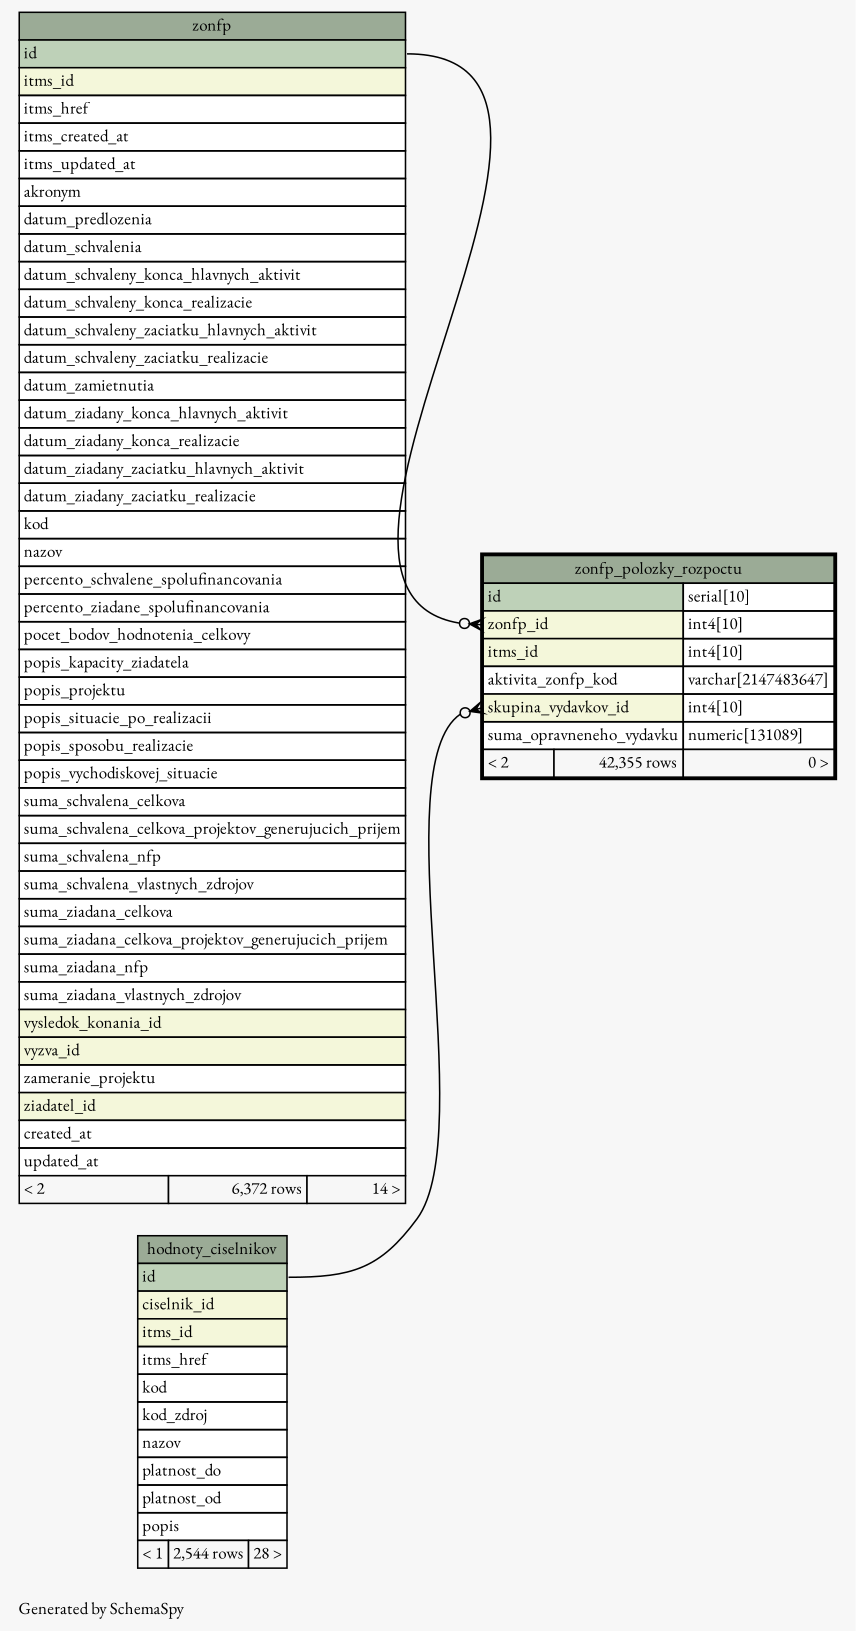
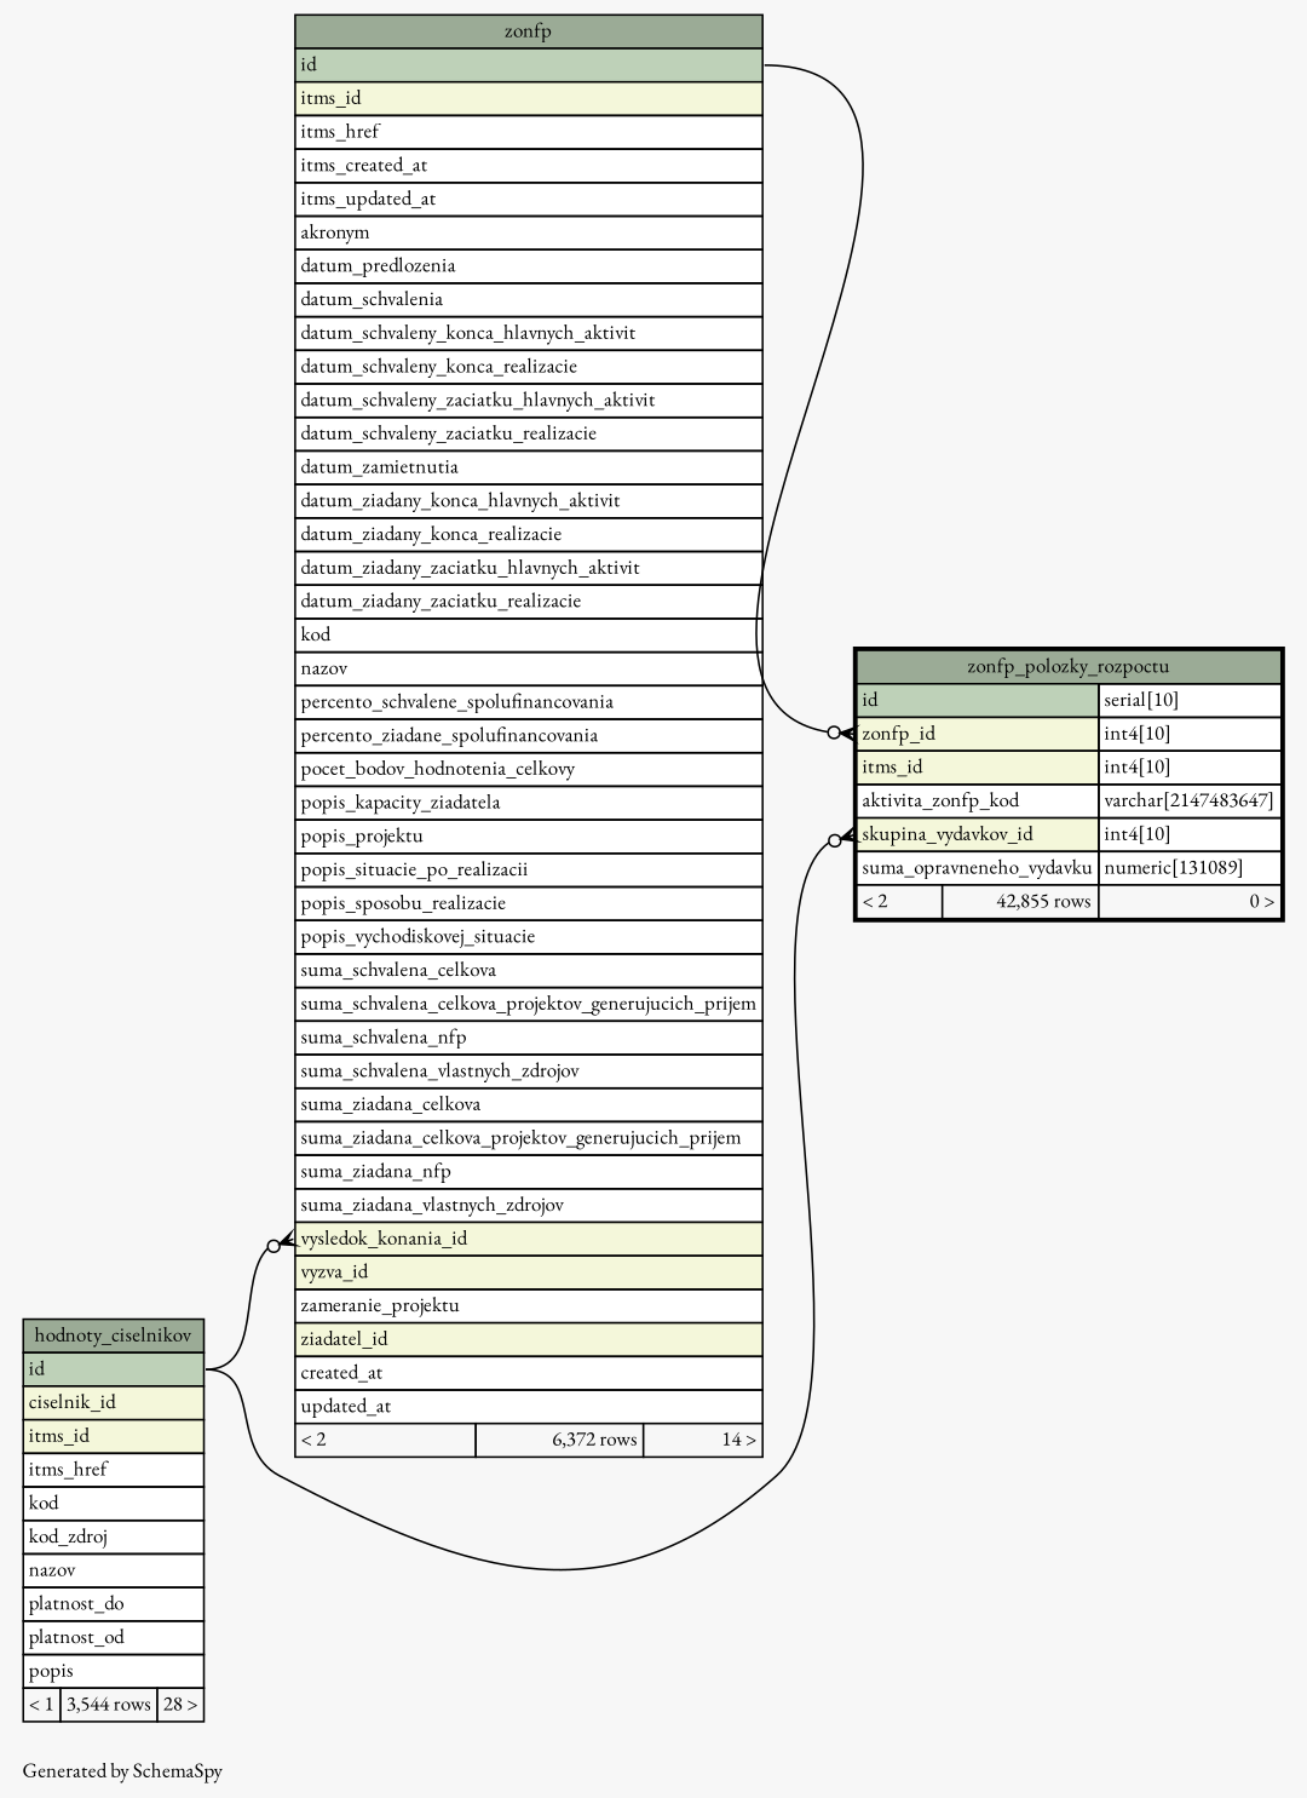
  digraph {
    bgcolor="#f7f7f7"
    fontname="EB Garamond"
    fontsize=11
    label="\nGenerated by SchemaSpy"
    labeljust=l
    nodesep=0.18
    rankdir=RL
    ranksep=0.46
    node [fontname="EB Garamond" fontsize=11 shape=plaintext]
    edge [arrowhead=none arrowsize=0.8 arrowtail=crowodot dir=back fontname="EB Garamond" headport="id:e"]
    n1 [label=<     <TABLE BORDER="0" CELLBORDER="1" CELLSPACING="0" BGCOLOR="#ffffff">       <TR><TD COLSPAN="3" BGCOLOR="#9bab96" ALIGN="CENTER">zonfp</TD></TR>       <TR><TD PORT="id" COLSPAN="3" BGCOLOR="#bed1b8" ALIGN="LEFT">id</TD></TR>       <TR><TD PORT="itms_id" COLSPAN="3" BGCOLOR="#f4f7da" ALIGN="LEFT">itms_id</TD></TR>       <TR><TD PORT="itms_href" COLSPAN="3" ALIGN="LEFT">itms_href</TD></TR>       <TR><TD PORT="itms_created_at" COLSPAN="3" ALIGN="LEFT">itms_created_at</TD></TR>       <TR><TD PORT="itms_updated_at" COLSPAN="3" ALIGN="LEFT">itms_updated_at</TD></TR>       <TR><TD PORT="akronym" COLSPAN="3" ALIGN="LEFT">akronym</TD></TR>       <TR><TD PORT="datum_predlozenia" COLSPAN="3" ALIGN="LEFT">datum_predlozenia</TD></TR>       <TR><TD PORT="datum_schvalenia" COLSPAN="3" ALIGN="LEFT">datum_schvalenia</TD></TR>       <TR><TD PORT="datum_schvaleny_konca_hlavnych_aktivit" COLSPAN="3" ALIGN="LEFT">datum_schvaleny_konca_hlavnych_aktivit</TD></TR>       <TR><TD PORT="datum_schvaleny_konca_realizacie" COLSPAN="3" ALIGN="LEFT">datum_schvaleny_konca_realizacie</TD></TR>       <TR><TD PORT="datum_schvaleny_zaciatku_hlavnych_aktivit" COLSPAN="3" ALIGN="LEFT">datum_schvaleny_zaciatku_hlavnych_aktivit</TD></TR>       <TR><TD PORT="datum_schvaleny_zaciatku_realizacie" COLSPAN="3" ALIGN="LEFT">datum_schvaleny_zaciatku_realizacie</TD></TR>       <TR><TD PORT="datum_zamietnutia" COLSPAN="3" ALIGN="LEFT">datum_zamietnutia</TD></TR>       <TR><TD PORT="datum_ziadany_konca_hlavnych_aktivit" COLSPAN="3" ALIGN="LEFT">datum_ziadany_konca_hlavnych_aktivit</TD></TR>       <TR><TD PORT="datum_ziadany_konca_realizacie" COLSPAN="3" ALIGN="LEFT">datum_ziadany_konca_realizacie</TD></TR>       <TR><TD PORT="datum_ziadany_zaciatku_hlavnych_aktivit" COLSPAN="3" ALIGN="LEFT">datum_ziadany_zaciatku_hlavnych_aktivit</TD></TR>       <TR><TD PORT="datum_ziadany_zaciatku_realizacie" COLSPAN="3" ALIGN="LEFT">datum_ziadany_zaciatku_realizacie</TD></TR>       <TR><TD PORT="kod" COLSPAN="3" ALIGN="LEFT">kod</TD></TR>       <TR><TD PORT="nazov" COLSPAN="3" ALIGN="LEFT">nazov</TD></TR>       <TR><TD PORT="percento_schvalene_spolufinancovania" COLSPAN="3" ALIGN="LEFT">percento_schvalene_spolufinancovania</TD></TR>       <TR><TD PORT="percento_ziadane_spolufinancovania" COLSPAN="3" ALIGN="LEFT">percento_ziadane_spolufinancovania</TD></TR>       <TR><TD PORT="pocet_bodov_hodnotenia_celkovy" COLSPAN="3" ALIGN="LEFT">pocet_bodov_hodnotenia_celkovy</TD></TR>       <TR><TD PORT="popis_kapacity_ziadatela" COLSPAN="3" ALIGN="LEFT">popis_kapacity_ziadatela</TD></TR>       <TR><TD PORT="popis_projektu" COLSPAN="3" ALIGN="LEFT">popis_projektu</TD></TR>       <TR><TD PORT="popis_situacie_po_realizacii" COLSPAN="3" ALIGN="LEFT">popis_situacie_po_realizacii</TD></TR>       <TR><TD PORT="popis_sposobu_realizacie" COLSPAN="3" ALIGN="LEFT">popis_sposobu_realizacie</TD></TR>       <TR><TD PORT="popis_vychodiskovej_situacie" COLSPAN="3" ALIGN="LEFT">popis_vychodiskovej_situacie</TD></TR>       <TR><TD PORT="suma_schvalena_celkova" COLSPAN="3" ALIGN="LEFT">suma_schvalena_celkova</TD></TR>       <TR><TD PORT="suma_schvalena_celkova_projektov_generujucich_prijem" COLSPAN="3" ALIGN="LEFT">suma_schvalena_celkova_projektov_generujucich_prijem</TD></TR>       <TR><TD PORT="suma_schvalena_nfp" COLSPAN="3" ALIGN="LEFT">suma_schvalena_nfp</TD></TR>       <TR><TD PORT="suma_schvalena_vlastnych_zdrojov" COLSPAN="3" ALIGN="LEFT">suma_schvalena_vlastnych_zdrojov</TD></TR>       <TR><TD PORT="suma_ziadana_celkova" COLSPAN="3" ALIGN="LEFT">suma_ziadana_celkova</TD></TR>       <TR><TD PORT="suma_ziadana_celkova_projektov_generujucich_prijem" COLSPAN="3" ALIGN="LEFT">suma_ziadana_celkova_projektov_generujucich_prijem</TD></TR>       <TR><TD PORT="suma_ziadana_nfp" COLSPAN="3" ALIGN="LEFT">suma_ziadana_nfp</TD></TR>       <TR><TD PORT="suma_ziadana_vlastnych_zdrojov" COLSPAN="3" ALIGN="LEFT">suma_ziadana_vlastnych_zdrojov</TD></TR>       <TR><TD PORT="vysledok_konania_id" COLSPAN="3" BGCOLOR="#f4f7da" ALIGN="LEFT">vysledok_konania_id</TD></TR>       <TR><TD PORT="vyzva_id" COLSPAN="3" BGCOLOR="#f4f7da" ALIGN="LEFT">vyzva_id</TD></TR>       <TR><TD PORT="zameranie_projektu" COLSPAN="3" ALIGN="LEFT">zameranie_projektu</TD></TR>       <TR><TD PORT="ziadatel_id" COLSPAN="3" BGCOLOR="#f4f7da" ALIGN="LEFT">ziadatel_id</TD></TR>       <TR><TD PORT="created_at" COLSPAN="3" ALIGN="LEFT">created_at</TD></TR>       <TR><TD PORT="updated_at" COLSPAN="3" ALIGN="LEFT">updated_at</TD></TR>       <TR><TD ALIGN="LEFT" BGCOLOR="#f7f7f7">&lt; 2</TD><TD ALIGN="RIGHT" BGCOLOR="#f7f7f7">6,372 rows</TD><TD ALIGN="RIGHT" BGCOLOR="#f7f7f7">14 &gt;</TD></TR>     </TABLE>>]
-   n2 [label=<     <TABLE BORDER="0" CELLBORDER="1" CELLSPACING="0" BGCOLOR="#ffffff">       <TR><TD COLSPAN="3" BGCOLOR="#9bab96" ALIGN="CENTER">hodnoty_ciselnikov</TD></TR>       <TR><TD PORT="id" COLSPAN="3" BGCOLOR="#bed1b8" ALIGN="LEFT">id</TD></TR>       <TR><TD PORT="ciselnik_id" COLSPAN="3" BGCOLOR="#f4f7da" ALIGN="LEFT">ciselnik_id</TD></TR>       <TR><TD PORT="itms_id" COLSPAN="3" BGCOLOR="#f4f7da" ALIGN="LEFT">itms_id</TD></TR>       <TR><TD PORT="itms_href" COLSPAN="3" ALIGN="LEFT">itms_href</TD></TR>       <TR><TD PORT="kod" COLSPAN="3" ALIGN="LEFT">kod</TD></TR>       <TR><TD PORT="kod_zdroj" COLSPAN="3" ALIGN="LEFT">kod_zdroj</TD></TR>       <TR><TD PORT="nazov" COLSPAN="3" ALIGN="LEFT">nazov</TD></TR>       <TR><TD PORT="platnost_do" COLSPAN="3" ALIGN="LEFT">platnost_do</TD></TR>       <TR><TD PORT="platnost_od" COLSPAN="3" ALIGN="LEFT">platnost_od</TD></TR>       <TR><TD PORT="popis" COLSPAN="3" ALIGN="LEFT">popis</TD></TR>       <TR><TD ALIGN="LEFT" BGCOLOR="#f7f7f7">&lt; 1</TD><TD ALIGN="RIGHT" BGCOLOR="#f7f7f7">2,544 rows</TD><TD ALIGN="RIGHT" BGCOLOR="#f7f7f7">28 &gt;</TD></TR>     </TABLE>>]
-   n3 [label=<     <TABLE BORDER="2" CELLBORDER="1" CELLSPACING="0" BGCOLOR="#ffffff">       <TR><TD COLSPAN="3" BGCOLOR="#9bab96" ALIGN="CENTER">zonfp_polozky_rozpoctu</TD></TR>       <TR><TD PORT="id" COLSPAN="2" BGCOLOR="#bed1b8" ALIGN="LEFT">id</TD><TD PORT="id.type" ALIGN="LEFT">serial[10]</TD></TR>       <TR><TD PORT="zonfp_id" COLSPAN="2" BGCOLOR="#f4f7da" ALIGN="LEFT">zonfp_id</TD><TD PORT="zonfp_id.type" ALIGN="LEFT">int4[10]</TD></TR>       <TR><TD PORT="itms_id" COLSPAN="2" BGCOLOR="#f4f7da" ALIGN="LEFT">itms_id</TD><TD PORT="itms_id.type" ALIGN="LEFT">int4[10]</TD></TR>       <TR><TD PORT="aktivita_zonfp_kod" COLSPAN="2" ALIGN="LEFT">aktivita_zonfp_kod</TD><TD PORT="aktivita_zonfp_kod.type" ALIGN="LEFT">varchar[2147483647]</TD></TR>       <TR><TD PORT="skupina_vydavkov_id" COLSPAN="2" BGCOLOR="#f4f7da" ALIGN="LEFT">skupina_vydavkov_id</TD><TD PORT="skupina_vydavkov_id.type" ALIGN="LEFT">int4[10]</TD></TR>       <TR><TD PORT="suma_opravneneho_vydavku" COLSPAN="2" ALIGN="LEFT">suma_opravneneho_vydavku</TD><TD PORT="suma_opravneneho_vydavku.type" ALIGN="LEFT">numeric[131089]</TD></TR>       <TR><TD ALIGN="LEFT" BGCOLOR="#f7f7f7">&lt; 2</TD><TD ALIGN="RIGHT" BGCOLOR="#f7f7f7">42,355 rows</TD><TD ALIGN="RIGHT" BGCOLOR="#f7f7f7">0 &gt;</TD></TR>     </TABLE>>]
+   n2 [label=<     <TABLE BORDER="0" CELLBORDER="1" CELLSPACING="0" BGCOLOR="#ffffff">       <TR><TD COLSPAN="3" BGCOLOR="#9bab96" ALIGN="CENTER">hodnoty_ciselnikov</TD></TR>       <TR><TD PORT="id" COLSPAN="3" BGCOLOR="#bed1b8" ALIGN="LEFT">id</TD></TR>       <TR><TD PORT="ciselnik_id" COLSPAN="3" BGCOLOR="#f4f7da" ALIGN="LEFT">ciselnik_id</TD></TR>       <TR><TD PORT="itms_id" COLSPAN="3" BGCOLOR="#f4f7da" ALIGN="LEFT">itms_id</TD></TR>       <TR><TD PORT="itms_href" COLSPAN="3" ALIGN="LEFT">itms_href</TD></TR>       <TR><TD PORT="kod" COLSPAN="3" ALIGN="LEFT">kod</TD></TR>       <TR><TD PORT="kod_zdroj" COLSPAN="3" ALIGN="LEFT">kod_zdroj</TD></TR>       <TR><TD PORT="nazov" COLSPAN="3" ALIGN="LEFT">nazov</TD></TR>       <TR><TD PORT="platnost_do" COLSPAN="3" ALIGN="LEFT">platnost_do</TD></TR>       <TR><TD PORT="platnost_od" COLSPAN="3" ALIGN="LEFT">platnost_od</TD></TR>       <TR><TD PORT="popis" COLSPAN="3" ALIGN="LEFT">popis</TD></TR>       <TR><TD ALIGN="LEFT" BGCOLOR="#f7f7f7">&lt; 1</TD><TD ALIGN="RIGHT" BGCOLOR="#f7f7f7">3,544 rows</TD><TD ALIGN="RIGHT" BGCOLOR="#f7f7f7">28 &gt;</TD></TR>     </TABLE>>]
+   n3 [label=<     <TABLE BORDER="2" CELLBORDER="1" CELLSPACING="0" BGCOLOR="#ffffff">       <TR><TD COLSPAN="3" BGCOLOR="#9bab96" ALIGN="CENTER">zonfp_polozky_rozpoctu</TD></TR>       <TR><TD PORT="id" COLSPAN="2" BGCOLOR="#bed1b8" ALIGN="LEFT">id</TD><TD PORT="id.type" ALIGN="LEFT">serial[10]</TD></TR>       <TR><TD PORT="zonfp_id" COLSPAN="2" BGCOLOR="#f4f7da" ALIGN="LEFT">zonfp_id</TD><TD PORT="zonfp_id.type" ALIGN="LEFT">int4[10]</TD></TR>       <TR><TD PORT="itms_id" COLSPAN="2" BGCOLOR="#f4f7da" ALIGN="LEFT">itms_id</TD><TD PORT="itms_id.type" ALIGN="LEFT">int4[10]</TD></TR>       <TR><TD PORT="aktivita_zonfp_kod" COLSPAN="2" ALIGN="LEFT">aktivita_zonfp_kod</TD><TD PORT="aktivita_zonfp_kod.type" ALIGN="LEFT">varchar[2147483647]</TD></TR>       <TR><TD PORT="skupina_vydavkov_id" COLSPAN="2" BGCOLOR="#f4f7da" ALIGN="LEFT">skupina_vydavkov_id</TD><TD PORT="skupina_vydavkov_id.type" ALIGN="LEFT">int4[10]</TD></TR>       <TR><TD PORT="suma_opravneneho_vydavku" COLSPAN="2" ALIGN="LEFT">suma_opravneneho_vydavku</TD><TD PORT="suma_opravneneho_vydavku.type" ALIGN="LEFT">numeric[131089]</TD></TR>       <TR><TD ALIGN="LEFT" BGCOLOR="#f7f7f7">&lt; 2</TD><TD ALIGN="RIGHT" BGCOLOR="#f7f7f7">42,855 rows</TD><TD ALIGN="RIGHT" BGCOLOR="#f7f7f7">0 &gt;</TD></TR>     </TABLE>>]
+   n1 -> n2 [tailport="vysledok_konania_id:w"]
    n3 -> n1 [tailport="zonfp_id:w"]
    n3 -> n2 [tailport="skupina_vydavkov_id:w"]
  }
